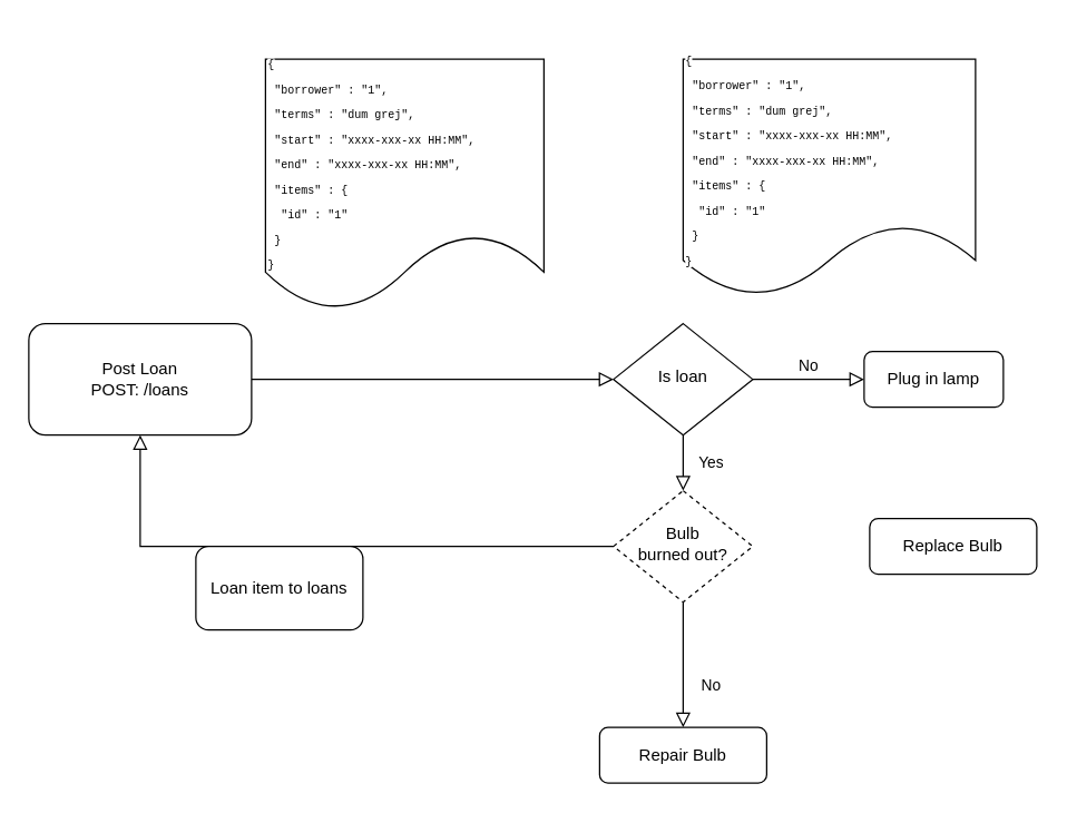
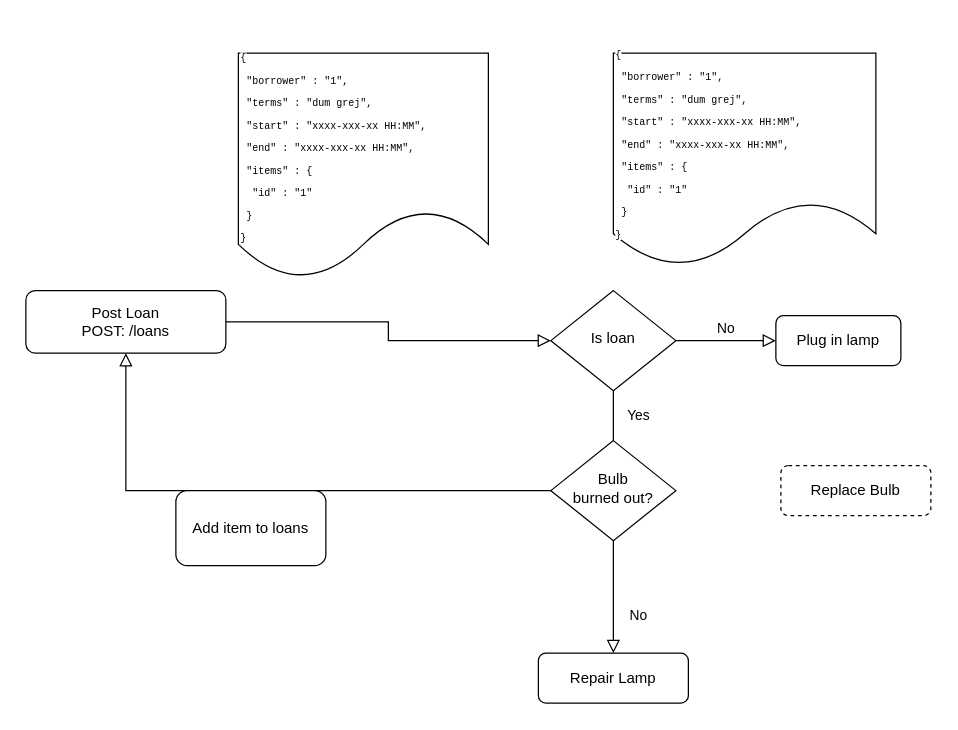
  <mxCell id="0" />
  <mxCell id="1" parent="0" />
  <mxCell id="2" value="" style="rounded=0;html=1;jettySize=auto;orthogonalLoop=1;fontSize=11;endArrow=block;endFill=0;endSize=8;strokeWidth=1;shadow=0;labelBackgroundColor=none;edgeStyle=orthogonalEdgeStyle;" parent="1" source="3" target="6" edge="1"><mxGeometry relative="1" as="geometry" /></mxCell>
- <mxCell id="3" value="Post Loan&lt;br&gt;POST: /loans" style="rounded=1;whiteSpace=wrap;html=1;fontSize=12;glass=0;strokeWidth=1;shadow=0;" parent="1" vertex="1"><mxGeometry x="20" y="210" width="160" height="80" as="geometry" /></mxCell>
- <mxCell id="4" value="Yes" style="rounded=0;html=1;jettySize=auto;orthogonalLoop=1;fontSize=11;endArrow=block;endFill=0;endSize=8;strokeWidth=1;shadow=0;labelBackgroundColor=none;edgeStyle=orthogonalEdgeStyle;" parent="1" source="6" target="10" edge="1"><mxGeometry y="20" relative="1" as="geometry"><mxPoint as="offset" /></mxGeometry></mxCell>
+ <mxCell id="3" value="Post Loan&lt;br&gt;POST: /loans" style="rounded=1;whiteSpace=wrap;html=1;fontSize=12;glass=0;strokeWidth=1;shadow=0;" parent="1" vertex="1"><mxGeometry x="20" y="210" width="160" height="50" as="geometry" /></mxCell>
+ <mxCell id="4" value="Yes" style="rounded=0;html=1;jettySize=auto;orthogonalLoop=1;fontSize=11;endArrow=none;endFill=0;endSize=8;strokeWidth=1;shadow=0;labelBackgroundColor=none;edgeStyle=orthogonalEdgeStyle;" parent="1" source="6" target="10" edge="1"><mxGeometry y="20" relative="1" as="geometry"><mxPoint as="offset" /></mxGeometry></mxCell>
  <mxCell id="5" value="No" style="edgeStyle=orthogonalEdgeStyle;rounded=0;html=1;jettySize=auto;orthogonalLoop=1;fontSize=11;endArrow=block;endFill=0;endSize=8;strokeWidth=1;shadow=0;labelBackgroundColor=none;" parent="1" source="6" target="7" edge="1"><mxGeometry y="10" relative="1" as="geometry"><mxPoint as="offset" /></mxGeometry></mxCell>
  <mxCell id="6" value="Is loan" style="rhombus;whiteSpace=wrap;html=1;shadow=0;fontFamily=Helvetica;fontSize=12;align=center;strokeWidth=1;spacing=6;spacingTop=-4;" parent="1" vertex="1"><mxGeometry x="440" y="210" width="100" height="80" as="geometry" /></mxCell>
  <mxCell id="7" value="Plug in lamp" style="rounded=1;whiteSpace=wrap;html=1;fontSize=12;glass=0;strokeWidth=1;shadow=0;" parent="1" vertex="1"><mxGeometry x="620" y="230" width="100" height="40" as="geometry" /></mxCell>
  <mxCell id="8" value="No" style="rounded=0;html=1;jettySize=auto;orthogonalLoop=1;fontSize=11;endArrow=block;endFill=0;endSize=8;strokeWidth=1;shadow=0;labelBackgroundColor=none;edgeStyle=orthogonalEdgeStyle;" parent="1" source="10" target="11" edge="1"><mxGeometry x="0.333" y="20" relative="1" as="geometry"><mxPoint as="offset" /></mxGeometry></mxCell>
  <mxCell id="9" value="Yes" style="edgeStyle=orthogonalEdgeStyle;rounded=0;html=1;jettySize=auto;orthogonalLoop=1;fontSize=11;endArrow=block;endFill=0;endSize=8;strokeWidth=1;shadow=0;labelBackgroundColor=none;" parent="1" source="10" target="3" edge="1"><mxGeometry y="10" relative="1" as="geometry"><mxPoint as="offset" /></mxGeometry></mxCell>
- <mxCell id="10" value="Bulb&lt;br&gt;burned out?" style="rhombus;whiteSpace=wrap;html=1;shadow=0;fontFamily=Helvetica;fontSize=12;align=center;strokeWidth=1;spacing=6;spacingTop=-4;dashed=1;" parent="1" vertex="1"><mxGeometry x="440" y="330" width="100" height="80" as="geometry" /></mxCell>
- <mxCell id="11" value="Repair Bulb" style="rounded=1;whiteSpace=wrap;html=1;fontSize=12;glass=0;strokeWidth=1;shadow=0;" parent="1" vertex="1"><mxGeometry x="430" y="500" width="120" height="40" as="geometry" /></mxCell>
- <mxCell id="12" value="Replace Bulb" style="rounded=1;whiteSpace=wrap;html=1;fontSize=12;glass=0;strokeWidth=1;shadow=0;" parent="1" vertex="1"><mxGeometry x="624" y="350" width="120" height="40" as="geometry" /></mxCell>
+ <mxCell id="10" value="Bulb&lt;br&gt;burned out?" style="rhombus;whiteSpace=wrap;html=1;shadow=0;fontFamily=Helvetica;fontSize=12;align=center;strokeWidth=1;spacing=6;spacingTop=-4;" parent="1" vertex="1"><mxGeometry x="440" y="330" width="100" height="80" as="geometry" /></mxCell>
+ <mxCell id="11" value="Repair Lamp" style="rounded=1;whiteSpace=wrap;html=1;fontSize=12;glass=0;strokeWidth=1;shadow=0;" parent="1" vertex="1"><mxGeometry x="430" y="500" width="120" height="40" as="geometry" /></mxCell>
+ <mxCell id="12" value="Replace Bulb" style="rounded=1;whiteSpace=wrap;html=1;fontSize=12;glass=0;strokeWidth=1;shadow=0;dashed=1;" parent="1" vertex="1"><mxGeometry x="624" y="350" width="120" height="40" as="geometry" /></mxCell>
  <mxCell id="13" value="&lt;div style=&quot;font-family: &amp;#34;menlo&amp;#34; , &amp;#34;monaco&amp;#34; , &amp;#34;courier new&amp;#34; , monospace ; line-height: 18px ; font-size: 8px&quot;&gt;&lt;p&gt;&lt;span style=&quot;background-color: rgb(255 , 255 , 255)&quot;&gt;&lt;br&gt;&lt;/span&gt;&lt;/p&gt;&lt;p&gt;&lt;span style=&quot;background-color: rgb(255 , 255 , 255)&quot;&gt;{&lt;br&gt;&lt;/span&gt;&lt;span style=&quot;background-color: rgb(255 , 255 , 255)&quot;&gt;&amp;nbsp;&quot;borrower&quot; : &quot;1&quot;,&lt;br&gt;&lt;/span&gt;&lt;span style=&quot;background-color: rgb(255 , 255 , 255)&quot;&gt;&amp;nbsp;&quot;terms&quot;&lt;/span&gt;&lt;span&gt; &lt;/span&gt;&lt;span style=&quot;background-color: rgb(255 , 255 , 255)&quot;&gt;:&lt;/span&gt;&lt;span&gt; &lt;/span&gt;&lt;span style=&quot;background-color: rgb(255 , 255 , 255)&quot;&gt;&quot;dum grej&quot;,&lt;br&gt;&lt;/span&gt;&lt;span&gt;&amp;nbsp;&quot;start&quot;&lt;/span&gt;&lt;span style=&quot;background-color: rgb(255 , 255 , 255)&quot;&gt;&amp;nbsp;&lt;/span&gt;&lt;span&gt;:&lt;/span&gt;&lt;span style=&quot;background-color: rgb(255 , 255 , 255)&quot;&gt;&amp;nbsp;&lt;/span&gt;&lt;span&gt;&quot;xxxx-xxx-xx HH:MM&quot;&lt;/span&gt;&lt;span&gt;,&lt;br&gt;&lt;/span&gt;&lt;span&gt;&amp;nbsp;&lt;/span&gt;&lt;span&gt;&quot;end&quot;&lt;/span&gt;&lt;span style=&quot;background-color: rgb(255 , 255 , 255)&quot;&gt;&amp;nbsp;&lt;/span&gt;&lt;span&gt;:&lt;/span&gt;&lt;span style=&quot;background-color: rgb(255 , 255 , 255)&quot;&gt;&amp;nbsp;&lt;/span&gt;&lt;span&gt;&quot;xxxx-xxx-xx HH:MM&quot;&lt;/span&gt;&lt;span&gt;,&lt;br&gt;&lt;/span&gt;&lt;span&gt;&amp;nbsp;&lt;/span&gt;&lt;span&gt;&quot;items&quot;&lt;/span&gt;&lt;span style=&quot;background-color: rgb(255 , 255 , 255)&quot;&gt; &lt;/span&gt;&lt;span&gt;:&lt;/span&gt;&lt;span style=&quot;background-color: rgb(255 , 255 , 255)&quot;&gt; &lt;/span&gt;&lt;span&gt;{&lt;br&gt;&lt;/span&gt;&lt;span&gt;&amp;nbsp; &quot;id&quot;&lt;/span&gt;&lt;span style=&quot;background-color: rgb(255 , 255 , 255)&quot;&gt; &lt;/span&gt;&lt;span&gt;:&lt;/span&gt;&lt;span style=&quot;background-color: rgb(255 , 255 , 255)&quot;&gt; &lt;/span&gt;&quot;1&quot;&lt;span style=&quot;background-color: rgb(248 , 249 , 250)&quot;&gt;&lt;br&gt;&lt;/span&gt;&lt;span style=&quot;background-color: rgb(255 , 255 , 255)&quot;&gt;&amp;nbsp;}&lt;br&gt;&lt;/span&gt;&lt;span style=&quot;background-color: rgb(255 , 255 , 255)&quot;&gt;}&lt;/span&gt;&lt;/p&gt;&lt;/div&gt;" style="shape=document;whiteSpace=wrap;html=1;boundedLbl=1;align=left;" parent="1" vertex="1"><mxGeometry x="190" width="200" height="180" as="geometry" y="20" /></mxCell>
  <mxCell id="14" value="&lt;div style=&quot;font-family: &amp;#34;menlo&amp;#34; , &amp;#34;monaco&amp;#34; , &amp;#34;courier new&amp;#34; , monospace ; line-height: 18px ; font-size: 8px&quot;&gt;&lt;p&gt;&lt;span style=&quot;background-color: rgb(255 , 255 , 255)&quot;&gt;&lt;br&gt;&lt;/span&gt;&lt;/p&gt;&lt;p&gt;&lt;span style=&quot;background-color: rgb(255 , 255 , 255)&quot;&gt;{&lt;br&gt;&lt;/span&gt;&lt;span style=&quot;background-color: rgb(255 , 255 , 255)&quot;&gt;&amp;nbsp;&quot;borrower&quot; : &quot;1&quot;,&lt;br&gt;&lt;/span&gt;&lt;span style=&quot;background-color: rgb(255 , 255 , 255)&quot;&gt;&amp;nbsp;&quot;terms&quot;&lt;/span&gt;&lt;span&gt; &lt;/span&gt;&lt;span style=&quot;background-color: rgb(255 , 255 , 255)&quot;&gt;:&lt;/span&gt;&lt;span&gt; &lt;/span&gt;&lt;span style=&quot;background-color: rgb(255 , 255 , 255)&quot;&gt;&quot;dum grej&quot;,&lt;br&gt;&lt;/span&gt;&lt;span&gt;&amp;nbsp;&quot;start&quot;&lt;/span&gt;&lt;span style=&quot;background-color: rgb(255 , 255 , 255)&quot;&gt;&amp;nbsp;&lt;/span&gt;&lt;span&gt;:&lt;/span&gt;&lt;span style=&quot;background-color: rgb(255 , 255 , 255)&quot;&gt;&amp;nbsp;&lt;/span&gt;&lt;span&gt;&quot;xxxx-xxx-xx HH:MM&quot;&lt;/span&gt;&lt;span&gt;,&lt;br&gt;&lt;/span&gt;&lt;span&gt;&amp;nbsp;&lt;/span&gt;&lt;span&gt;&quot;end&quot;&lt;/span&gt;&lt;span style=&quot;background-color: rgb(255 , 255 , 255)&quot;&gt;&amp;nbsp;&lt;/span&gt;&lt;span&gt;:&lt;/span&gt;&lt;span style=&quot;background-color: rgb(255 , 255 , 255)&quot;&gt;&amp;nbsp;&lt;/span&gt;&lt;span&gt;&quot;xxxx-xxx-xx HH:MM&quot;&lt;/span&gt;&lt;span&gt;,&lt;br&gt;&lt;/span&gt;&lt;span&gt;&amp;nbsp;&lt;/span&gt;&lt;span&gt;&quot;items&quot;&lt;/span&gt;&lt;span style=&quot;background-color: rgb(255 , 255 , 255)&quot;&gt; &lt;/span&gt;&lt;span&gt;:&lt;/span&gt;&lt;span style=&quot;background-color: rgb(255 , 255 , 255)&quot;&gt; &lt;/span&gt;&lt;span&gt;{&lt;br&gt;&lt;/span&gt;&lt;span&gt;&amp;nbsp; &quot;id&quot;&lt;/span&gt;&lt;span style=&quot;background-color: rgb(255 , 255 , 255)&quot;&gt; &lt;/span&gt;&lt;span&gt;:&lt;/span&gt;&lt;span style=&quot;background-color: rgb(255 , 255 , 255)&quot;&gt; &lt;/span&gt;&quot;1&quot;&lt;span style=&quot;background-color: rgb(248 , 249 , 250)&quot;&gt;&lt;br&gt;&lt;/span&gt;&lt;span style=&quot;background-color: rgb(255 , 255 , 255)&quot;&gt;&amp;nbsp;}&lt;br&gt;&lt;/span&gt;&lt;span style=&quot;background-color: rgb(255 , 255 , 255)&quot;&gt;}&lt;/span&gt;&lt;/p&gt;&lt;/div&gt;" style="shape=document;whiteSpace=wrap;html=1;boundedLbl=1;align=left;" vertex="1" parent="1"><mxGeometry x="490" width="210" height="170" as="geometry" y="20" /></mxCell>
- <mxCell id="15" value="Loan item to loans" style="rounded=1;whiteSpace=wrap;html=1;" vertex="1" parent="1"><mxGeometry x="140" y="370" width="120" height="60" as="geometry" /></mxCell>
+ <mxCell id="15" value="Add item to loans" style="rounded=1;whiteSpace=wrap;html=1;" vertex="1" parent="1"><mxGeometry x="140" y="370" width="120" height="60" as="geometry" /></mxCell>
